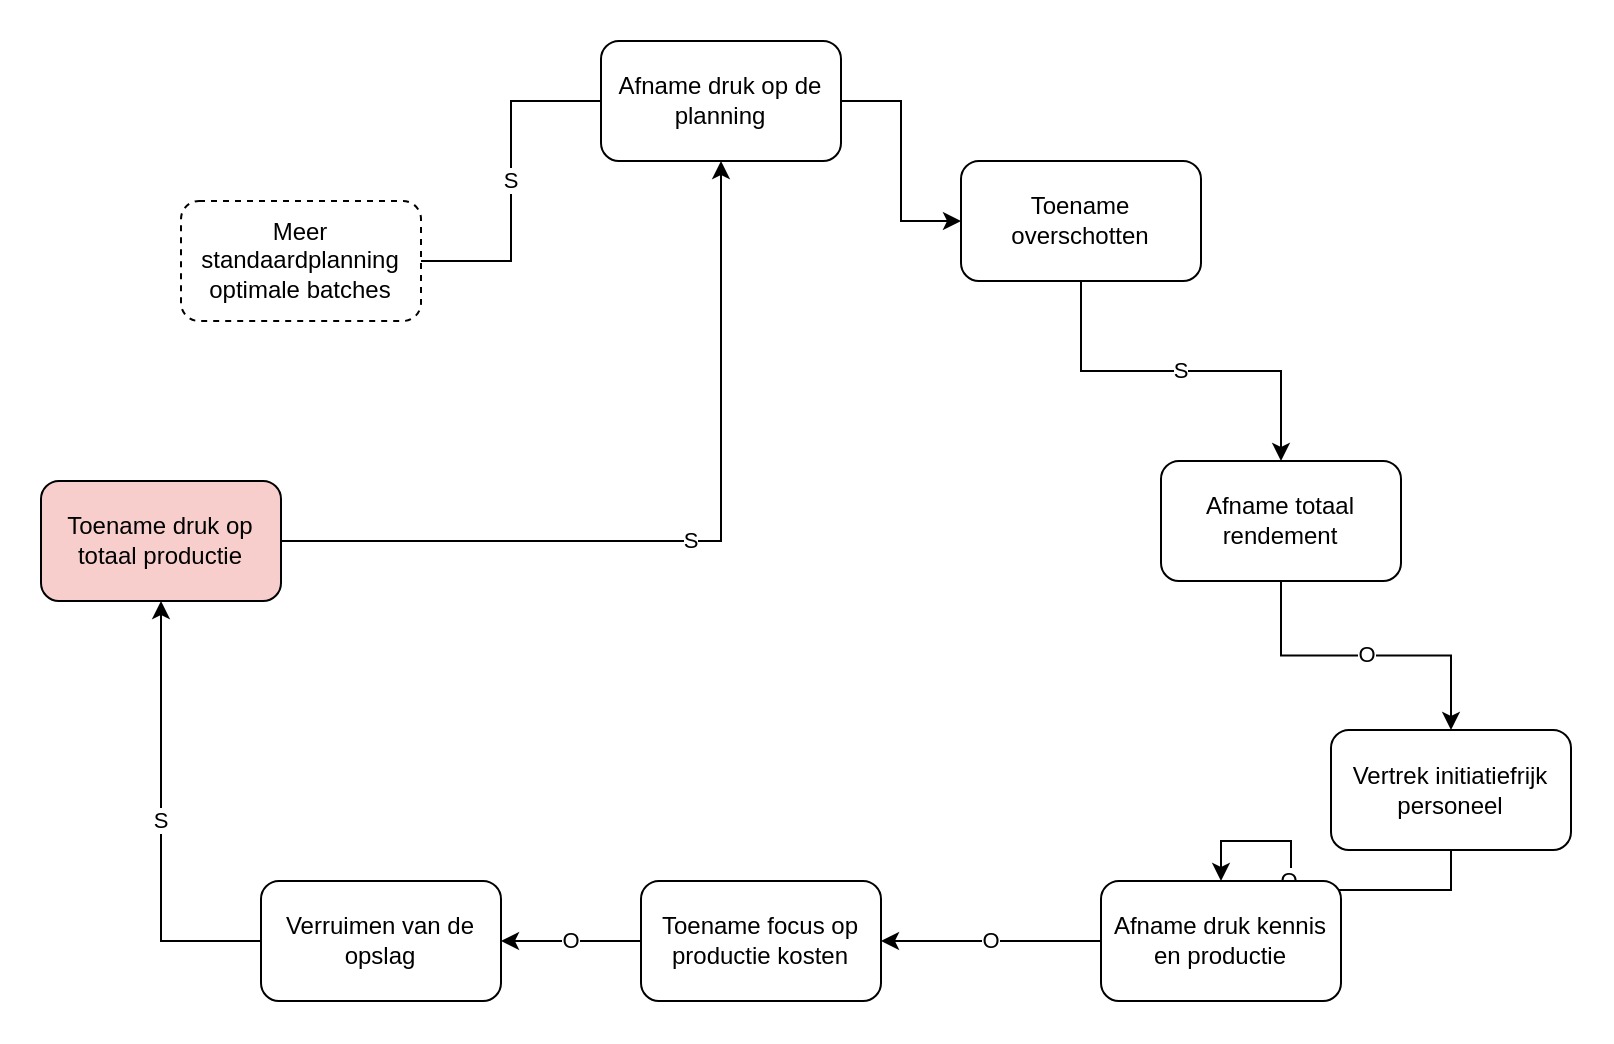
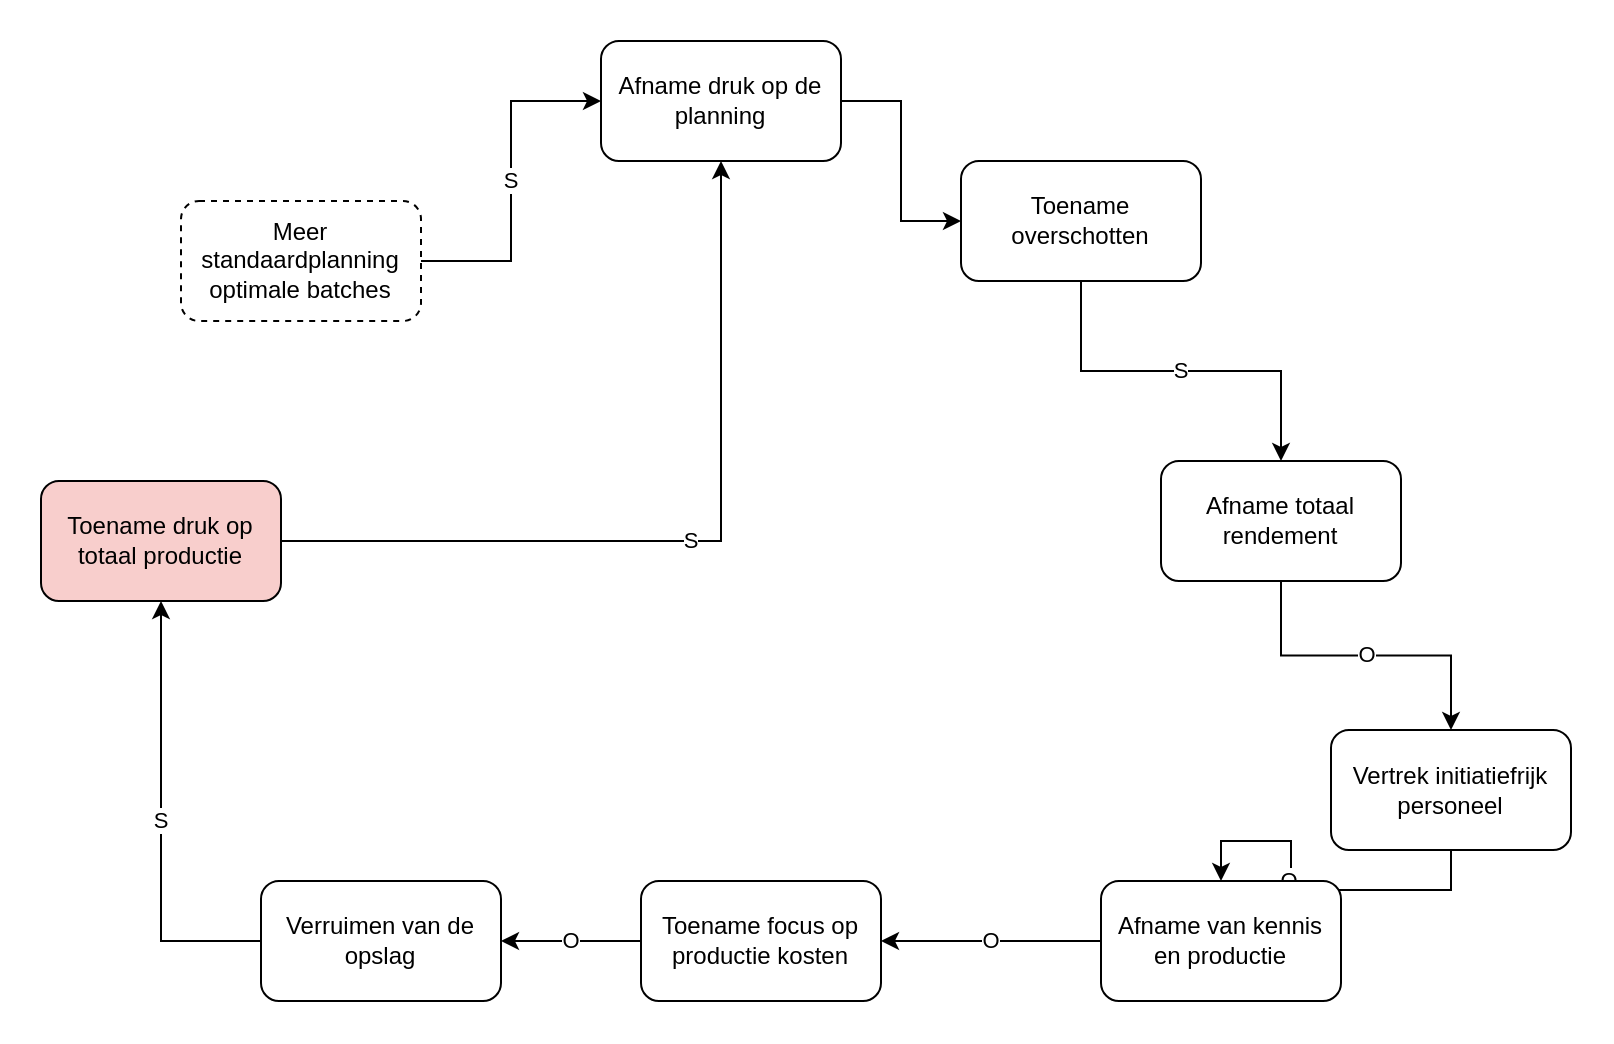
  <mxCell id="0" />
  <mxCell id="1" parent="0" />
  <mxCell id="2" value="S" style="edgeStyle=orthogonalEdgeStyle;rounded=0;orthogonalLoop=1;jettySize=auto;html=1;" edge="1" parent="1" source="3" target="8"><mxGeometry relative="1" as="geometry"><mxPoint x="90" y="360" as="targetPoint" /><Array as="points"><mxPoint x="80" y="470" /></Array></mxGeometry></mxCell>
  <mxCell id="3" value="Verruimen van de opslag" style="rounded=1;whiteSpace=wrap;html=1;" vertex="1" parent="1"><mxGeometry x="130" y="440" width="120" height="60" as="geometry" /></mxCell>
  <mxCell id="4" style="edgeStyle=orthogonalEdgeStyle;rounded=0;orthogonalLoop=1;jettySize=auto;html=1;" edge="1" parent="1" source="5" target="17"><mxGeometry relative="1" as="geometry" /></mxCell>
  <mxCell id="5" value="Afname druk op de planning" style="rounded=1;whiteSpace=wrap;html=1;" vertex="1" parent="1"><mxGeometry x="300" y="20" width="120" height="60" as="geometry" /></mxCell>
  <mxCell id="6" value="O" style="edgeStyle=orthogonalEdgeStyle;rounded=0;orthogonalLoop=1;jettySize=auto;html=1;" edge="1" parent="1" source="7" target="3"><mxGeometry relative="1" as="geometry" /></mxCell>
  <mxCell id="7" value="Toename focus op productie kosten" style="rounded=1;whiteSpace=wrap;html=1;" vertex="1" parent="1"><mxGeometry x="320" y="440" width="120" height="60" as="geometry" /></mxCell>
  <mxCell id="8" value="Toename druk op totaal productie" style="rounded=1;whiteSpace=wrap;html=1;fillColor=#f8cecc;" vertex="1" parent="1"><mxGeometry x="20" y="240" width="120" height="60" as="geometry" /></mxCell>
- <mxCell id="9" value="S" style="edgeStyle=orthogonalEdgeStyle;rounded=0;orthogonalLoop=1;jettySize=auto;html=1;entryX=0;entryY=0.5;entryDx=0;entryDy=0;endArrow=none;" edge="1" parent="1" source="10" target="5"><mxGeometry relative="1" as="geometry" /></mxCell>
+ <mxCell id="9" value="S" style="edgeStyle=orthogonalEdgeStyle;rounded=0;orthogonalLoop=1;jettySize=auto;html=1;entryX=0;entryY=0.5;entryDx=0;entryDy=0;" edge="1" parent="1" source="10" target="5"><mxGeometry relative="1" as="geometry" /></mxCell>
  <mxCell id="10" value="Meer standaardplanning optimale batches" style="rounded=1;whiteSpace=wrap;html=1;dashed=1;" vertex="1" parent="1"><mxGeometry x="90" y="100" width="120" height="60" as="geometry" /></mxCell>
  <mxCell id="11" style="edgeStyle=orthogonalEdgeStyle;rounded=0;orthogonalLoop=1;jettySize=auto;html=1;" edge="1" parent="1" source="13" target="15"><mxGeometry relative="1" as="geometry" /></mxCell>
  <mxCell id="12" value="O" style="edgeLabel;html=1;align=center;verticalAlign=middle;resizable=0;points=[];" vertex="1" connectable="0" parent="11"><mxGeometry x="0.169" y="2" relative="1" as="geometry"><mxPoint as="offset" /></mxGeometry></mxCell>
  <mxCell id="13" value="Vertrek initiatiefrijk personeel" style="rounded=1;whiteSpace=wrap;html=1;" vertex="1" parent="1"><mxGeometry x="665" y="364.5" width="120" height="60" as="geometry" /></mxCell>
  <mxCell id="14" value="O" style="edgeStyle=orthogonalEdgeStyle;rounded=0;orthogonalLoop=1;jettySize=auto;html=1;" edge="1" parent="1" source="15" target="7"><mxGeometry relative="1" as="geometry" /></mxCell>
- <mxCell id="15" value="Afname druk kennis en productie" style="rounded=1;whiteSpace=wrap;html=1;" vertex="1" parent="1"><mxGeometry x="550" y="440" width="120" height="60" as="geometry" /></mxCell>
+ <mxCell id="15" value="Afname van kennis en productie" style="rounded=1;whiteSpace=wrap;html=1;" vertex="1" parent="1"><mxGeometry x="550" y="440" width="120" height="60" as="geometry" /></mxCell>
  <mxCell id="16" value="S" style="edgeStyle=orthogonalEdgeStyle;rounded=0;orthogonalLoop=1;jettySize=auto;html=1;" edge="1" parent="1" source="17" target="19"><mxGeometry relative="1" as="geometry" /></mxCell>
  <mxCell id="17" value="Toename overschotten" style="rounded=1;whiteSpace=wrap;html=1;" vertex="1" parent="1"><mxGeometry x="480" y="80" width="120" height="60" as="geometry" /></mxCell>
  <mxCell id="18" value="O" style="edgeStyle=orthogonalEdgeStyle;rounded=0;orthogonalLoop=1;jettySize=auto;html=1;" edge="1" parent="1" source="19" target="13"><mxGeometry relative="1" as="geometry" /></mxCell>
  <mxCell id="19" value="Afname totaal rendement" style="rounded=1;whiteSpace=wrap;html=1;" vertex="1" parent="1"><mxGeometry x="580" y="230" width="120" height="60" as="geometry" /></mxCell>
  <mxCell id="20" value="S" style="edgeStyle=orthogonalEdgeStyle;rounded=0;orthogonalLoop=1;jettySize=auto;html=1;" edge="1" parent="1" source="8" target="5"><mxGeometry relative="1" as="geometry" /></mxCell>
